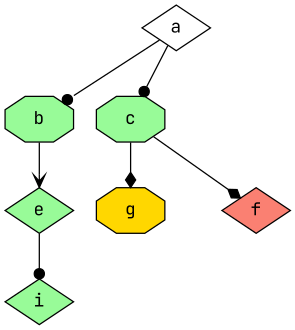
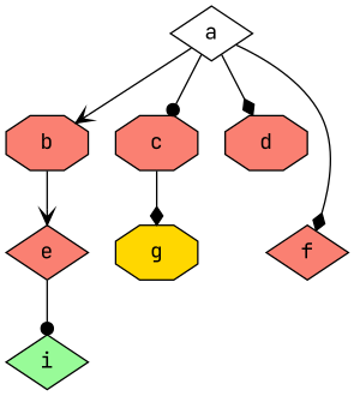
  digraph {
    fontname="JetBrains Mono"
    node [fillcolor=palegreen fontname="JetBrains Mono" shape=diamond style=filled]
    edge [arrowhead=diamond fontname="JetBrains Mono"]
    a [fillcolor=white]
-   b [shape=octagon]
-   c [shape=octagon]
-   e
+   b [fillcolor=salmon shape=octagon]
+   c [fillcolor=salmon shape=octagon]
+   d [fillcolor=salmon shape=octagon]
+   e [fillcolor=salmon]
    f [fillcolor=salmon]
    g [fillcolor=gold shape=octagon]
    i
-   a -> b [arrowhead=dot]
+   a -> b [arrowhead=vee]
    a -> c [arrowhead=dot]
+   a -> d
    b -> e [arrowhead=vee]
-   c -> f
+   a -> f
    c -> g
    e -> i [arrowhead=dot]
  }
